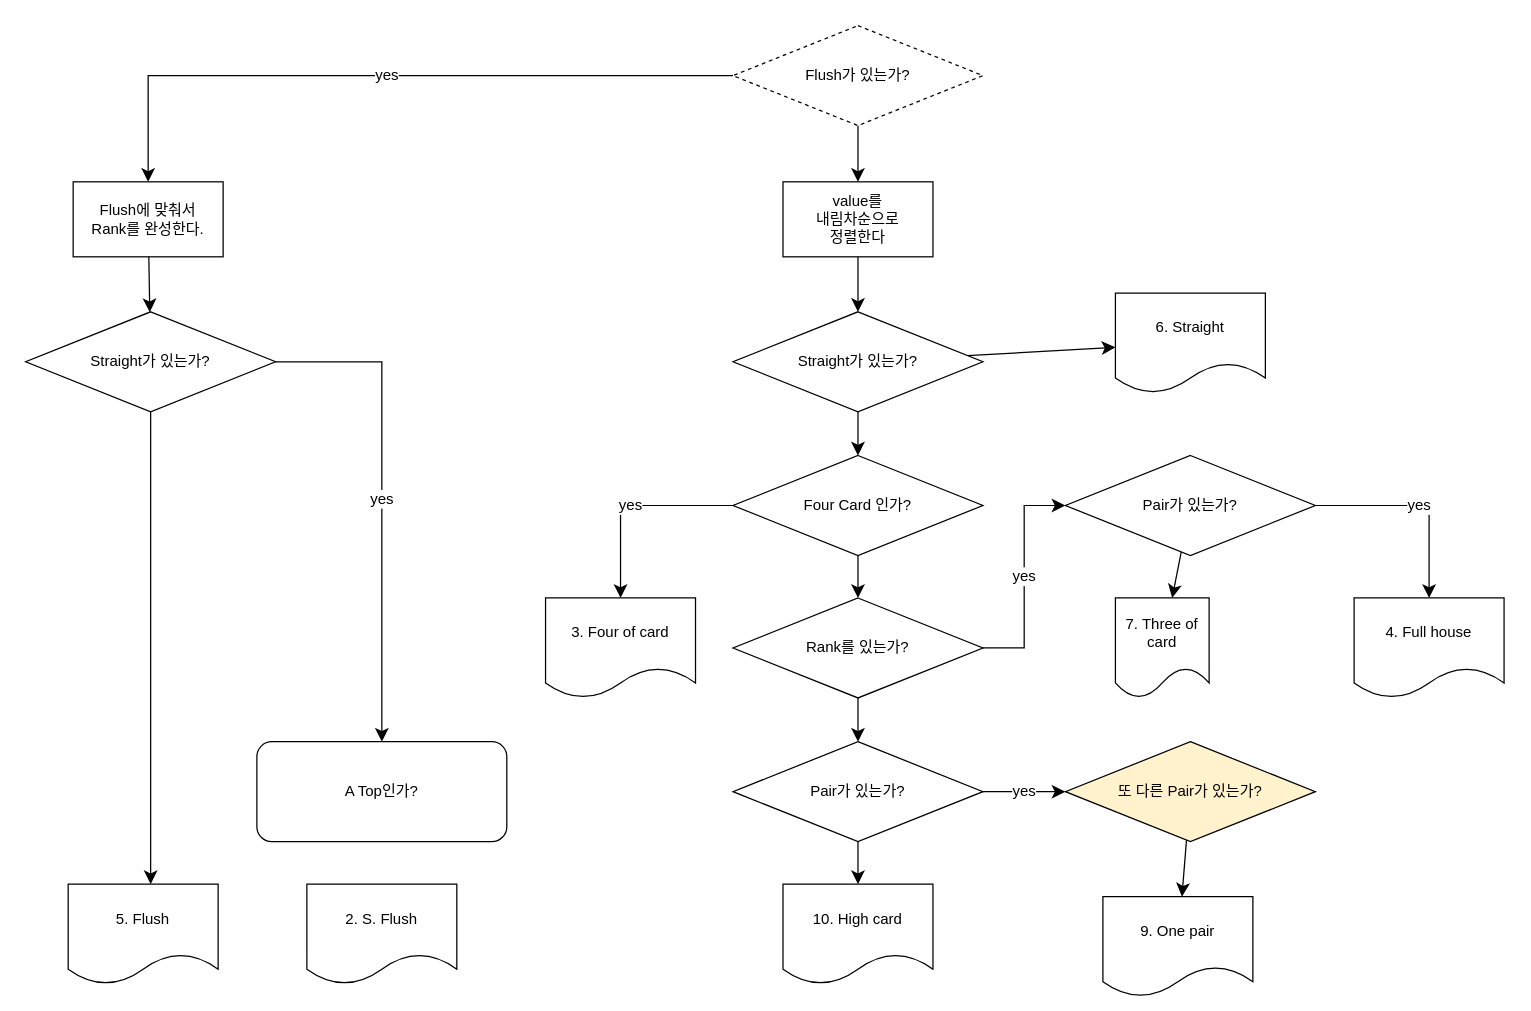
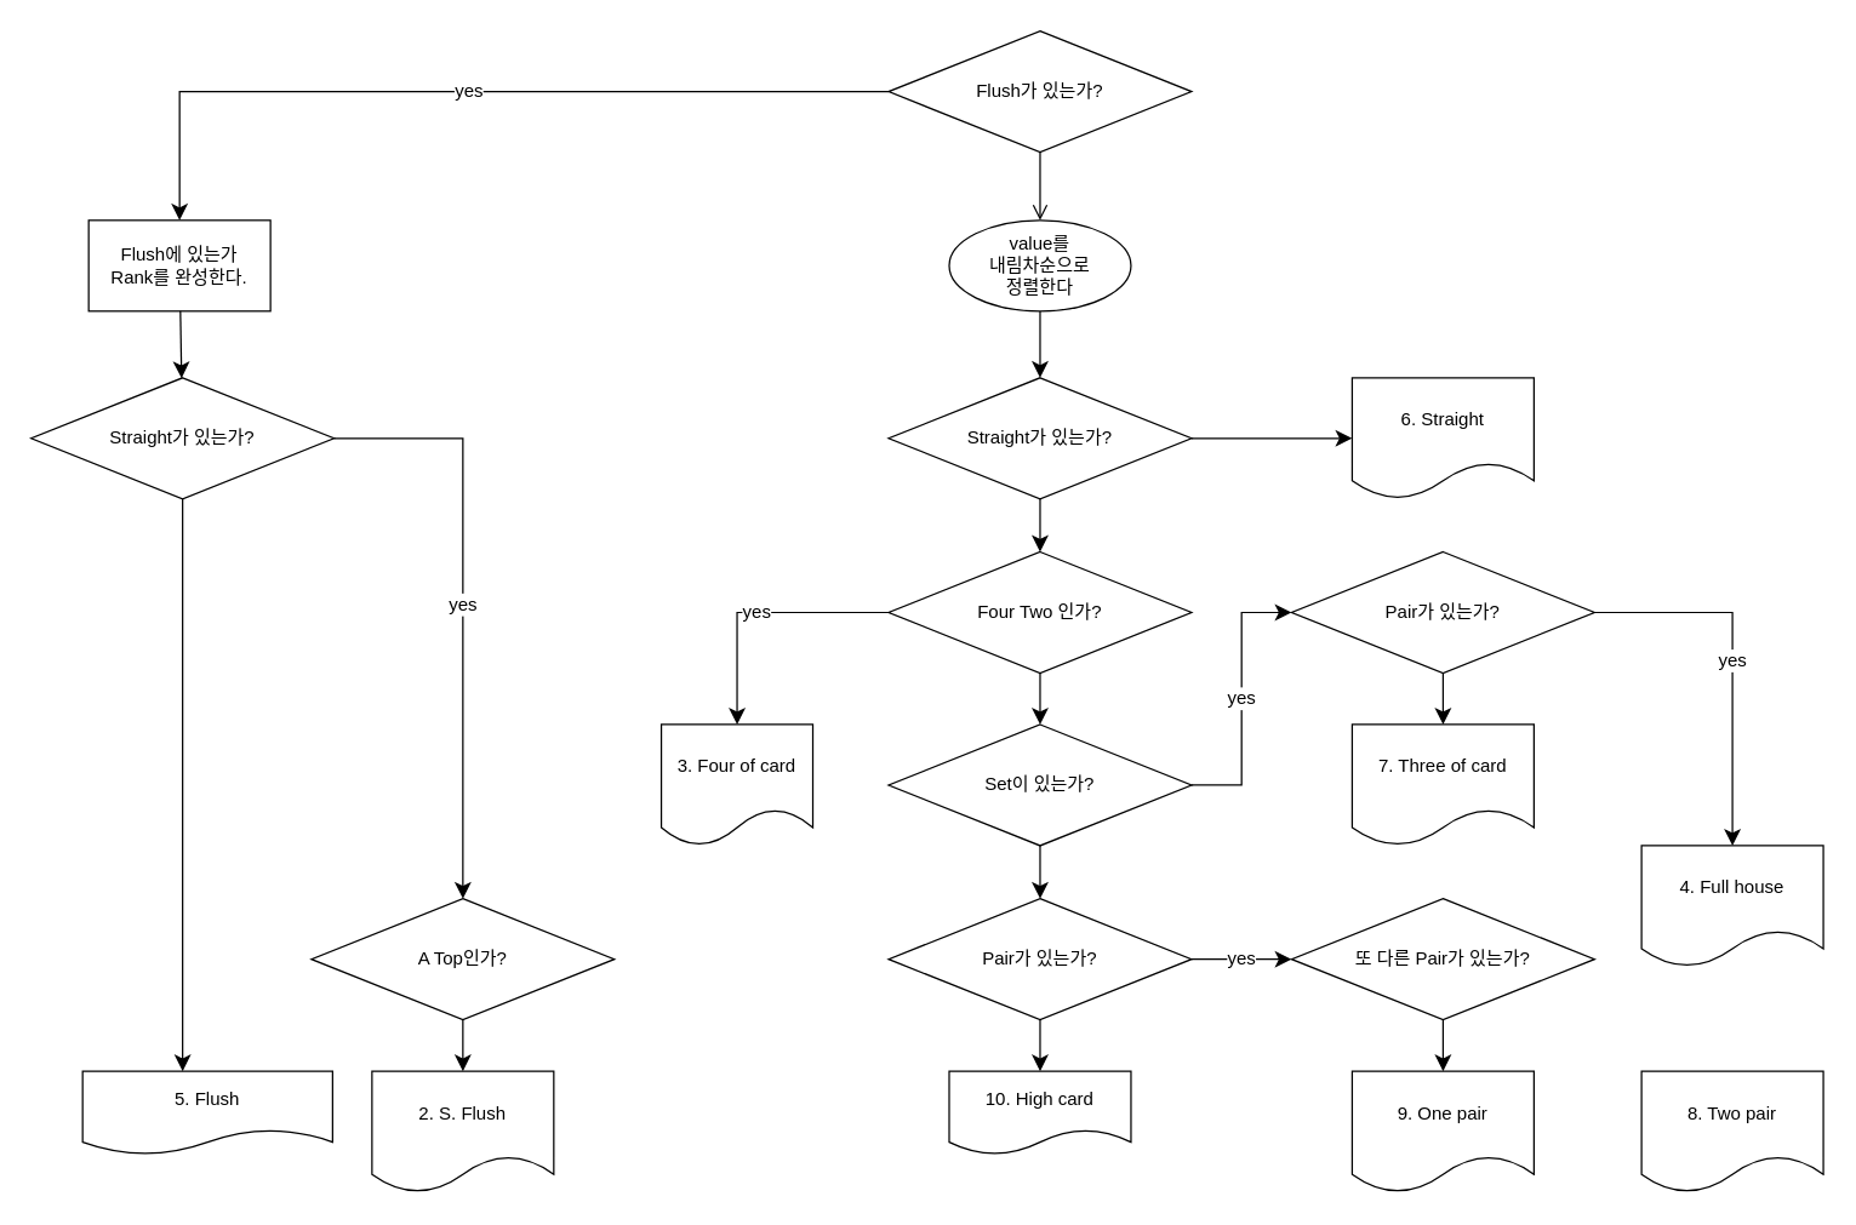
  <mxCell id="0" />
  <mxCell id="1" parent="0" />
- <mxCell id="2" value="" style="edgeStyle=none;curved=1;rounded=0;orthogonalLoop=1;jettySize=auto;html=1;fontSize=12;startSize=8;endSize=8;" edge="1" parent="1" source="3" target="31"><mxGeometry relative="1" as="geometry" /></mxCell>
- <mxCell id="3" value="Flush가 있는가?" style="rhombus;whiteSpace=wrap;html=1;dashed=1;" vertex="1" parent="1"><mxGeometry x="586" y="20" width="200" height="80" as="geometry" /></mxCell>
- <mxCell id="4" value="Flush에 맞춰서&lt;div&gt;Rank를 완성한다.&lt;/div&gt;" style="rounded=0;whiteSpace=wrap;html=1;" vertex="1" parent="1"><mxGeometry x="58" y="145" width="120" height="60" as="geometry" /></mxCell>
+ <mxCell id="2" value="" style="edgeStyle=none;curved=1;rounded=0;orthogonalLoop=1;jettySize=auto;html=1;fontSize=12;startSize=8;endSize=8;endArrow=open;" edge="1" parent="1" source="3" target="31"><mxGeometry relative="1" as="geometry" /></mxCell>
+ <mxCell id="3" value="Flush가 있는가?" style="rhombus;whiteSpace=wrap;html=1;" vertex="1" parent="1"><mxGeometry x="586" y="20" width="200" height="80" as="geometry" /></mxCell>
+ <mxCell id="4" value="Flush에 있는가&lt;div&gt;Rank를 완성한다.&lt;/div&gt;" style="rounded=0;whiteSpace=wrap;html=1;" vertex="1" parent="1"><mxGeometry x="58" y="145" width="120" height="60" as="geometry" /></mxCell>
  <mxCell id="5" value="yes" style="edgeStyle=segmentEdgeStyle;endArrow=classic;html=1;curved=0;rounded=0;endSize=8;startSize=8;fontSize=12;" edge="1" parent="1" source="3" target="4"><mxGeometry width="50" height="50" relative="1" as="geometry"><mxPoint x="526" y="397" as="sourcePoint" /><mxPoint x="576" y="347" as="targetPoint" /></mxGeometry></mxCell>
  <mxCell id="6" value="Straight가 있는가?" style="rhombus;whiteSpace=wrap;html=1;" vertex="1" parent="1"><mxGeometry x="20" y="249" width="200" height="80" as="geometry" /></mxCell>
  <mxCell id="7" value="" style="endArrow=classic;html=1;rounded=0;fontSize=12;startSize=8;endSize=8;curved=1;" edge="1" parent="1" source="4" target="6"><mxGeometry width="50" height="50" relative="1" as="geometry"><mxPoint x="424" y="332" as="sourcePoint" /><mxPoint x="474" y="282" as="targetPoint" /></mxGeometry></mxCell>
- <mxCell id="8" value="A Top인가?" style="whiteSpace=wrap;html=1;rounded=1;" vertex="1" parent="1"><mxGeometry x="205" y="593" width="200" height="80" as="geometry" /></mxCell>
+ <mxCell id="8" value="A Top인가?" style="rhombus;whiteSpace=wrap;html=1;" vertex="1" parent="1"><mxGeometry x="205" y="593" width="200" height="80" as="geometry" /></mxCell>
  <mxCell id="9" value="2. S. Flush" style="shape=document;whiteSpace=wrap;html=1;boundedLbl=1;" vertex="1" parent="1"><mxGeometry x="245" y="707" width="120" height="80" as="geometry" /></mxCell>
- <mxCell id="11" value="5. Flush" style="shape=document;whiteSpace=wrap;html=1;boundedLbl=1;" vertex="1" parent="1"><mxGeometry x="54" y="707" width="120" height="80" as="geometry" /></mxCell>
+ <mxCell id="10" value="" style="edgeStyle=segmentEdgeStyle;endArrow=classic;html=1;curved=0;rounded=0;endSize=8;startSize=8;fontSize=12;" edge="1" parent="1" source="8" target="9"><mxGeometry width="50" height="50" relative="1" as="geometry"><mxPoint x="495" y="428" as="sourcePoint" /><mxPoint x="301" y="136" as="targetPoint" /></mxGeometry></mxCell>
+ <mxCell id="11" value="5. Flush" style="shape=document;whiteSpace=wrap;html=1;boundedLbl=1;" vertex="1" parent="1"><mxGeometry x="54" y="707" width="165" height="55" as="geometry" /></mxCell>
  <mxCell id="12" value="" style="edgeStyle=segmentEdgeStyle;endArrow=classic;html=1;curved=0;rounded=0;endSize=8;startSize=8;fontSize=12;" edge="1" parent="1" source="6" target="11"><mxGeometry width="50" height="50" relative="1" as="geometry"><mxPoint x="401" y="472" as="sourcePoint" /><mxPoint x="433" y="632" as="targetPoint" /></mxGeometry></mxCell>
  <mxCell id="13" value="" style="edgeStyle=none;curved=1;rounded=0;orthogonalLoop=1;jettySize=auto;html=1;fontSize=12;startSize=8;endSize=8;" edge="1" parent="1" source="14" target="17"><mxGeometry relative="1" as="geometry" /></mxCell>
- <mxCell id="14" value="Four Card 인가?" style="rhombus;whiteSpace=wrap;html=1;" vertex="1" parent="1"><mxGeometry x="586" y="364" width="200" height="80" as="geometry" /></mxCell>
+ <mxCell id="14" value="Four Two 인가?" style="rhombus;whiteSpace=wrap;html=1;" vertex="1" parent="1"><mxGeometry x="586" y="364" width="200" height="80" as="geometry" /></mxCell>
  <mxCell id="15" value="" style="edgeStyle=none;curved=1;rounded=0;orthogonalLoop=1;jettySize=auto;html=1;fontSize=12;startSize=8;endSize=8;" edge="1" parent="1" source="17" target="19"><mxGeometry relative="1" as="geometry" /></mxCell>
  <mxCell id="16" value="yes" style="edgeStyle=elbowEdgeStyle;rounded=0;orthogonalLoop=1;jettySize=auto;html=1;fontSize=12;startSize=8;endSize=8;" edge="1" parent="1" source="17" target="28"><mxGeometry relative="1" as="geometry" /></mxCell>
- <mxCell id="17" value="Rank를 있는가?" style="rhombus;whiteSpace=wrap;html=1;" vertex="1" parent="1"><mxGeometry x="586" y="478" width="200" height="80" as="geometry" /></mxCell>
+ <mxCell id="17" value="Set이 있는가?" style="rhombus;whiteSpace=wrap;html=1;" vertex="1" parent="1"><mxGeometry x="586" y="478" width="200" height="80" as="geometry" /></mxCell>
  <mxCell id="18" value="" style="edgeStyle=none;curved=1;rounded=0;orthogonalLoop=1;jettySize=auto;html=1;fontSize=12;startSize=8;endSize=8;" edge="1" parent="1" source="19" target="29"><mxGeometry relative="1" as="geometry" /></mxCell>
  <mxCell id="19" value="Pair가 있는가?" style="rhombus;whiteSpace=wrap;html=1;" vertex="1" parent="1"><mxGeometry x="586" y="593" width="200" height="80" as="geometry" /></mxCell>
  <mxCell id="20" value="" style="edgeStyle=none;curved=1;rounded=0;orthogonalLoop=1;jettySize=auto;html=1;fontSize=12;startSize=8;endSize=8;" edge="1" parent="1" source="21" target="23"><mxGeometry relative="1" as="geometry" /></mxCell>
- <mxCell id="21" value="또 다른 Pair가 있는가?" style="rhombus;whiteSpace=wrap;html=1;fillColor=#fff2cc;" vertex="1" parent="1"><mxGeometry x="852" y="593" width="200" height="80" as="geometry" /></mxCell>
+ <mxCell id="21" value="또 다른 Pair가 있는가?" style="rhombus;whiteSpace=wrap;html=1;" vertex="1" parent="1"><mxGeometry x="852" y="593" width="200" height="80" as="geometry" /></mxCell>
  <mxCell id="22" value="yes" style="edgeStyle=none;curved=1;rounded=0;orthogonalLoop=1;jettySize=auto;html=1;fontSize=12;startSize=8;endSize=8;" edge="1" parent="1" source="19" target="21"><mxGeometry relative="1" as="geometry"><mxPoint x="660" y="340" as="sourcePoint" /><mxPoint x="660" y="395" as="targetPoint" /></mxGeometry></mxCell>
- <mxCell id="23" value="9. One pair" style="shape=document;whiteSpace=wrap;html=1;boundedLbl=1;" vertex="1" parent="1"><mxGeometry x="882" y="717" width="120" height="80" as="geometry" /></mxCell>
- <mxCell id="25" value="3. Four of card" style="shape=document;whiteSpace=wrap;html=1;boundedLbl=1;" vertex="1" parent="1"><mxGeometry x="436" y="478" width="120" height="80" as="geometry" /></mxCell>
+ <mxCell id="23" value="9. One pair" style="shape=document;whiteSpace=wrap;html=1;boundedLbl=1;" vertex="1" parent="1"><mxGeometry x="892" y="707" width="120" height="80" as="geometry" /></mxCell>
+ <mxCell id="24" value="8. Two pair" style="shape=document;whiteSpace=wrap;html=1;boundedLbl=1;" vertex="1" parent="1"><mxGeometry x="1083" y="707" width="120" height="80" as="geometry" /></mxCell>
+ <mxCell id="25" value="3. Four of card" style="shape=document;whiteSpace=wrap;html=1;boundedLbl=1;" vertex="1" parent="1"><mxGeometry x="436" y="478" width="100" height="80" as="geometry" /></mxCell>
  <mxCell id="26" value="yes" style="edgeStyle=segmentEdgeStyle;endArrow=classic;html=1;curved=0;rounded=0;endSize=8;startSize=8;fontSize=12;entryX=0.5;entryY=0;entryDx=0;entryDy=0;" edge="1" parent="1" source="14" target="25"><mxGeometry width="50" height="50" relative="1" as="geometry"><mxPoint x="760" y="550" as="sourcePoint" /><mxPoint x="797" y="619" as="targetPoint" /></mxGeometry></mxCell>
  <mxCell id="27" value="" style="edgeStyle=none;curved=1;rounded=0;orthogonalLoop=1;jettySize=auto;html=1;fontSize=12;startSize=8;endSize=8;" edge="1" parent="1" source="28" target="34"><mxGeometry relative="1" as="geometry" /></mxCell>
  <mxCell id="28" value="Pair가 있는가?" style="rhombus;whiteSpace=wrap;html=1;" vertex="1" parent="1"><mxGeometry x="852" y="364" width="200" height="80" as="geometry" /></mxCell>
- <mxCell id="29" value="10. High card" style="shape=document;whiteSpace=wrap;html=1;boundedLbl=1;" vertex="1" parent="1"><mxGeometry x="626" y="707" width="120" height="80" as="geometry" /></mxCell>
+ <mxCell id="29" value="10. High card" style="shape=document;whiteSpace=wrap;html=1;boundedLbl=1;" vertex="1" parent="1"><mxGeometry x="626" y="707" width="120" height="55" as="geometry" /></mxCell>
  <mxCell id="30" value="" style="edgeStyle=none;curved=1;rounded=0;orthogonalLoop=1;jettySize=auto;html=1;fontSize=12;startSize=8;endSize=8;entryX=0.5;entryY=0;entryDx=0;entryDy=0;" edge="1" parent="1" source="31" target="38"><mxGeometry relative="1" as="geometry" /></mxCell>
- <mxCell id="31" value="value를&lt;div&gt;내림차순으로&lt;/div&gt;&lt;div&gt;정렬한다&lt;/div&gt;" style="rounded=0;whiteSpace=wrap;html=1;" vertex="1" parent="1"><mxGeometry x="626" y="145" width="120" height="60" as="geometry" /></mxCell>
+ <mxCell id="31" value="value를&lt;div&gt;내림차순으로&lt;/div&gt;&lt;div&gt;정렬한다&lt;/div&gt;" style="ellipse;whiteSpace=wrap;html=1;" vertex="1" parent="1"><mxGeometry x="626" y="145" width="120" height="60" as="geometry" /></mxCell>
  <mxCell id="32" value="yes" style="edgeStyle=segmentEdgeStyle;endArrow=classic;html=1;curved=0;rounded=0;endSize=8;startSize=8;fontSize=12;" edge="1" parent="1" source="6" target="8"><mxGeometry width="50" height="50" relative="1" as="geometry"><mxPoint x="560" y="70" as="sourcePoint" /><mxPoint x="410" y="154" as="targetPoint" /></mxGeometry></mxCell>
- <mxCell id="33" value="4. Full house" style="shape=document;whiteSpace=wrap;html=1;boundedLbl=1;" vertex="1" parent="1"><mxGeometry x="1083" y="478" width="120" height="80" as="geometry" /></mxCell>
- <mxCell id="34" value="7. Three of card" style="shape=document;whiteSpace=wrap;html=1;boundedLbl=1;" vertex="1" parent="1"><mxGeometry x="892" y="478" width="75" height="80" as="geometry" /></mxCell>
+ <mxCell id="33" value="4. Full house" style="shape=document;whiteSpace=wrap;html=1;boundedLbl=1;" vertex="1" parent="1"><mxGeometry x="1083" y="558" width="120" height="80" as="geometry" /></mxCell>
+ <mxCell id="34" value="7. Three of card" style="shape=document;whiteSpace=wrap;html=1;boundedLbl=1;" vertex="1" parent="1"><mxGeometry x="892" y="478" width="120" height="80" as="geometry" /></mxCell>
  <mxCell id="35" value="yes" style="edgeStyle=segmentEdgeStyle;endArrow=classic;html=1;curved=0;rounded=0;endSize=8;startSize=8;fontSize=12;" edge="1" parent="1" source="28" target="33"><mxGeometry width="50" height="50" relative="1" as="geometry"><mxPoint x="1009" y="526" as="sourcePoint" /><mxPoint x="1057" y="600" as="targetPoint" /></mxGeometry></mxCell>
  <mxCell id="36" value="" style="edgeStyle=none;curved=1;rounded=0;orthogonalLoop=1;jettySize=auto;html=1;fontSize=12;startSize=8;endSize=8;" edge="1" parent="1" source="38" target="14"><mxGeometry relative="1" as="geometry"><mxPoint x="719" y="342" as="targetPoint" /></mxGeometry></mxCell>
  <mxCell id="37" value="" style="edgeStyle=none;curved=1;rounded=0;orthogonalLoop=1;jettySize=auto;html=1;fontSize=12;startSize=8;endSize=8;" edge="1" parent="1" source="38" target="39"><mxGeometry relative="1" as="geometry" /></mxCell>
  <mxCell id="38" value="Straight가 있는가?" style="rhombus;whiteSpace=wrap;html=1;" vertex="1" parent="1"><mxGeometry x="586" y="249" width="200" height="80" as="geometry" /></mxCell>
- <mxCell id="39" value="6. Straight" style="shape=document;whiteSpace=wrap;html=1;boundedLbl=1;" vertex="1" parent="1"><mxGeometry x="892" y="234" width="120" height="80" as="geometry" /></mxCell>
+ <mxCell id="39" value="6. Straight" style="shape=document;whiteSpace=wrap;html=1;boundedLbl=1;" vertex="1" parent="1"><mxGeometry x="892" y="249" width="120" height="80" as="geometry" /></mxCell>
